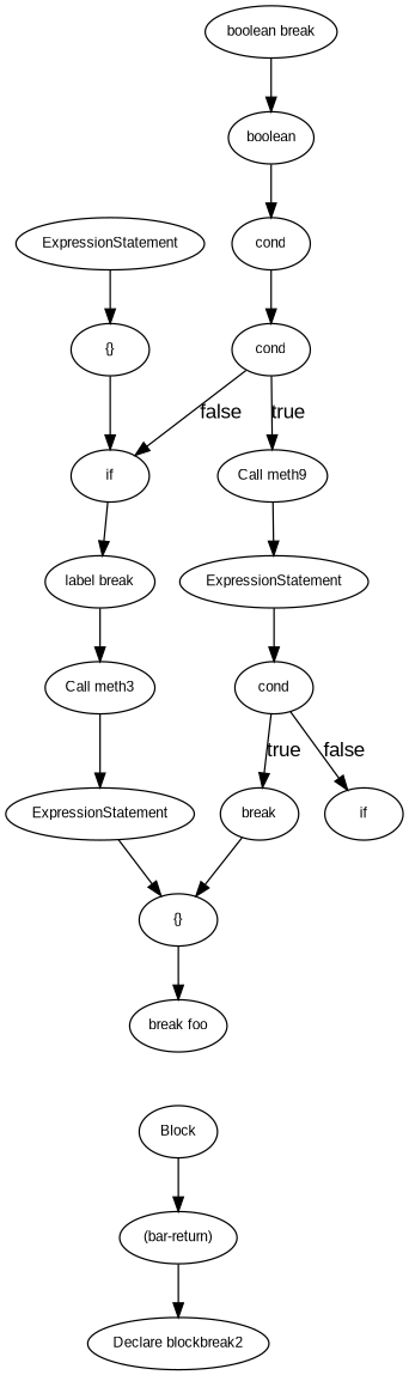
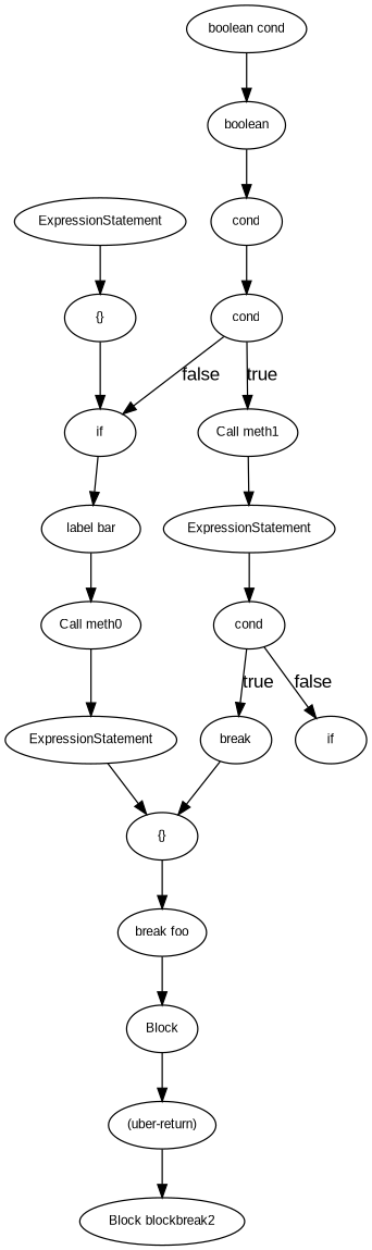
  digraph {
    fontname="Liberation Sans"
    node [fontname="Liberation Sans" fontsize=10]
    edge [fontname="Liberation Sans"]
    n1 [label=break]
    n2 [label="{}"]
    n3 [label="break foo"]
    n4 [label=cond]
    n5 [label=if]
-   n6 [label="Call meth9"]
+   n6 [label="Call meth1"]
    n7 [label=ExpressionStatement]
    n8 [label="{}"]
    n9 [label=if]
-   n10 [label="label break"]
+   n10 [label="label bar"]
    n11 [label=cond]
-   n12 [label="Call meth3"]
+   n12 [label="Call meth0"]
    n13 [label=ExpressionStatement]
    n14 [label=Block]
-   n15 [label="(bar-return)"]
-   n16 [label="Declare blockbreak2"]
+   n15 [label="(uber-return)"]
+   n16 [label="Block blockbreak2"]
    n17 [label=cond]
    n18 [label=boolean]
-   n19 [label="boolean break"]
+   n19 [label="boolean cond"]
    n20 [label=ExpressionStatement]
    n1 -> n2
    n2 -> n3
+   n3 -> n14
    n4 -> n1 [label=true]
    n4 -> n5 [label=false]
    n6 -> n7
    n7 -> n4
    n8 -> n9
    n9 -> n10
    n10 -> n12
    n11 -> n6 [label=true]
    n11 -> n9 [label=false]
    n12 -> n13
    n13 -> n2
    n14 -> n15
    n15 -> n16
    n17 -> n11
    n18 -> n17
    n19 -> n18
    n20 -> n8
  }
